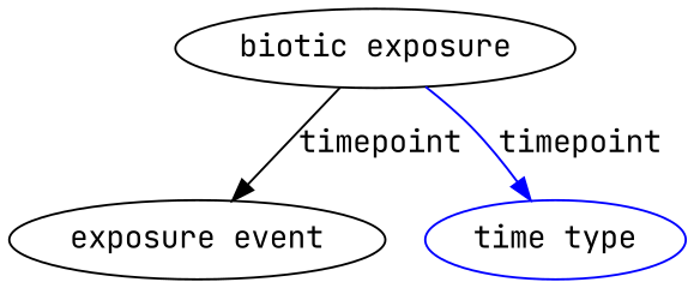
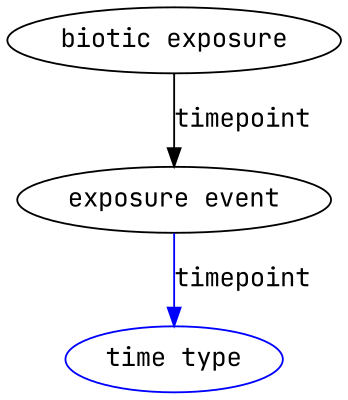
  digraph {
    fontname="JetBrains Mono"
    node [fontname="JetBrains Mono"]
    edge [fontname="JetBrains Mono"]
    n1 [height=0.5 label="biotic exposure" width=1.8054]
    "exposure event" [height=0.5 width=1.7693]
    n3 [color=blue height=0.5 label="time type" width=1.2277]
    n1 -> "exposure event" [label=timepoint]
-   n1 -> n3 [color=blue label=timepoint style=solid]
+   "exposure event" -> n3 [color=blue label=timepoint style=solid]
  }
